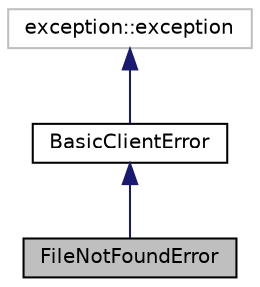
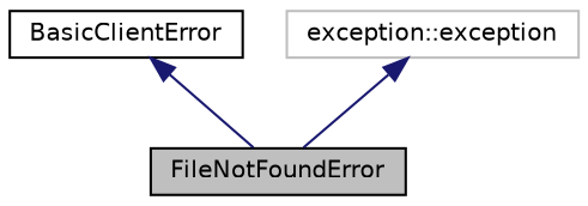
  digraph {
    node [color=black fillcolor=white fontname=Helvetica fontsize=10 shape=record style=filled]
    edge [color=midnightblue dir=back fontname=Helvetica fontsize=10 labelfontname=Helvetica labelfontsize=10 style=solid]
    n1 [fillcolor=grey75 fontcolor=black height=0.2 label=FileNotFoundError width=0.4]
    n2 [height=0.2 label=BasicClientError width=0.4]
    n3 [color=grey75 height=0.2 label="exception::exception" width=0.4]
    n2 -> n1
-   n3 -> n2
+   n3 -> n1
  }
